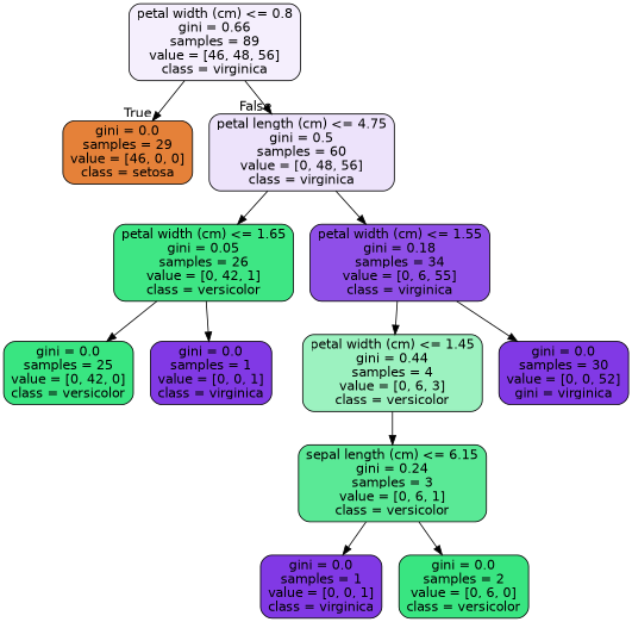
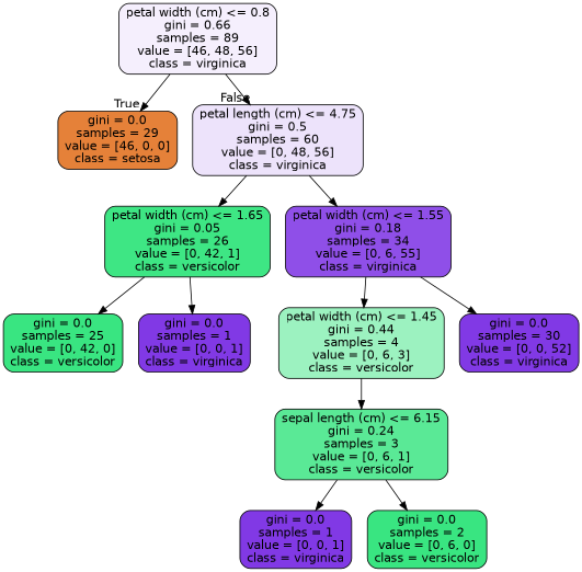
  digraph {
    node [color=black fillcolor="#8139e5" fontname=helvetica shape=box style="filled, rounded"]
    edge [fontname=helvetica]
    n1 [fillcolor="#f5effd" label="petal width (cm) <= 0.8\ngini = 0.66\nsamples = 89\nvalue = [46, 48, 56]\nclass = virginica"]
    n2 [fillcolor="#e58139" label="gini = 0.0\nsamples = 29\nvalue = [46, 0, 0]\nclass = setosa"]
    n3 [fillcolor="#ede3fb" label="petal length (cm) <= 4.75\ngini = 0.5\nsamples = 60\nvalue = [0, 48, 56]\nclass = virginica"]
    n4 [fillcolor="#3ee684" label="petal width (cm) <= 1.65\ngini = 0.05\nsamples = 26\nvalue = [0, 42, 1]\nclass = versicolor"]
    n5 [fillcolor="#8f4fe8" label="petal width (cm) <= 1.55\ngini = 0.18\nsamples = 34\nvalue = [0, 6, 55]\nclass = virginica"]
    n6 [fillcolor="#39e581" label="gini = 0.0\nsamples = 25\nvalue = [0, 42, 0]\nclass = versicolor"]
    n7 [label="gini = 0.0\nsamples = 1\nvalue = [0, 0, 1]\nclass = virginica"]
    n8 [fillcolor="#9cf2c0" label="petal width (cm) <= 1.45\ngini = 0.44\nsamples = 4\nvalue = [0, 6, 3]\nclass = versicolor"]
-   n9 [label="gini = 0.0\nsamples = 30\nvalue = [0, 0, 52]\ngini = virginica"]
+   n9 [label="gini = 0.0\nsamples = 30\nvalue = [0, 0, 52]\nclass = virginica"]
    n10 [fillcolor="#5ae996" label="sepal length (cm) <= 6.15\ngini = 0.24\nsamples = 3\nvalue = [0, 6, 1]\nclass = versicolor"]
    n11 [label="gini = 0.0\nsamples = 1\nvalue = [0, 0, 1]\nclass = virginica"]
    n12 [fillcolor="#39e581" label="gini = 0.0\nsamples = 2\nvalue = [0, 6, 0]\nclass = versicolor"]
    n1 -> n2 [headlabel=True labelangle=45 labeldistance=2.5]
    n1 -> n3 [headlabel=False labelangle=-45 labeldistance=2.5]
    n3 -> n4
    n3 -> n5
    n4 -> n6
    n4 -> n7
    n5 -> n8
    n5 -> n9
    n8 -> n10
    n10 -> n11
    n10 -> n12
  }
